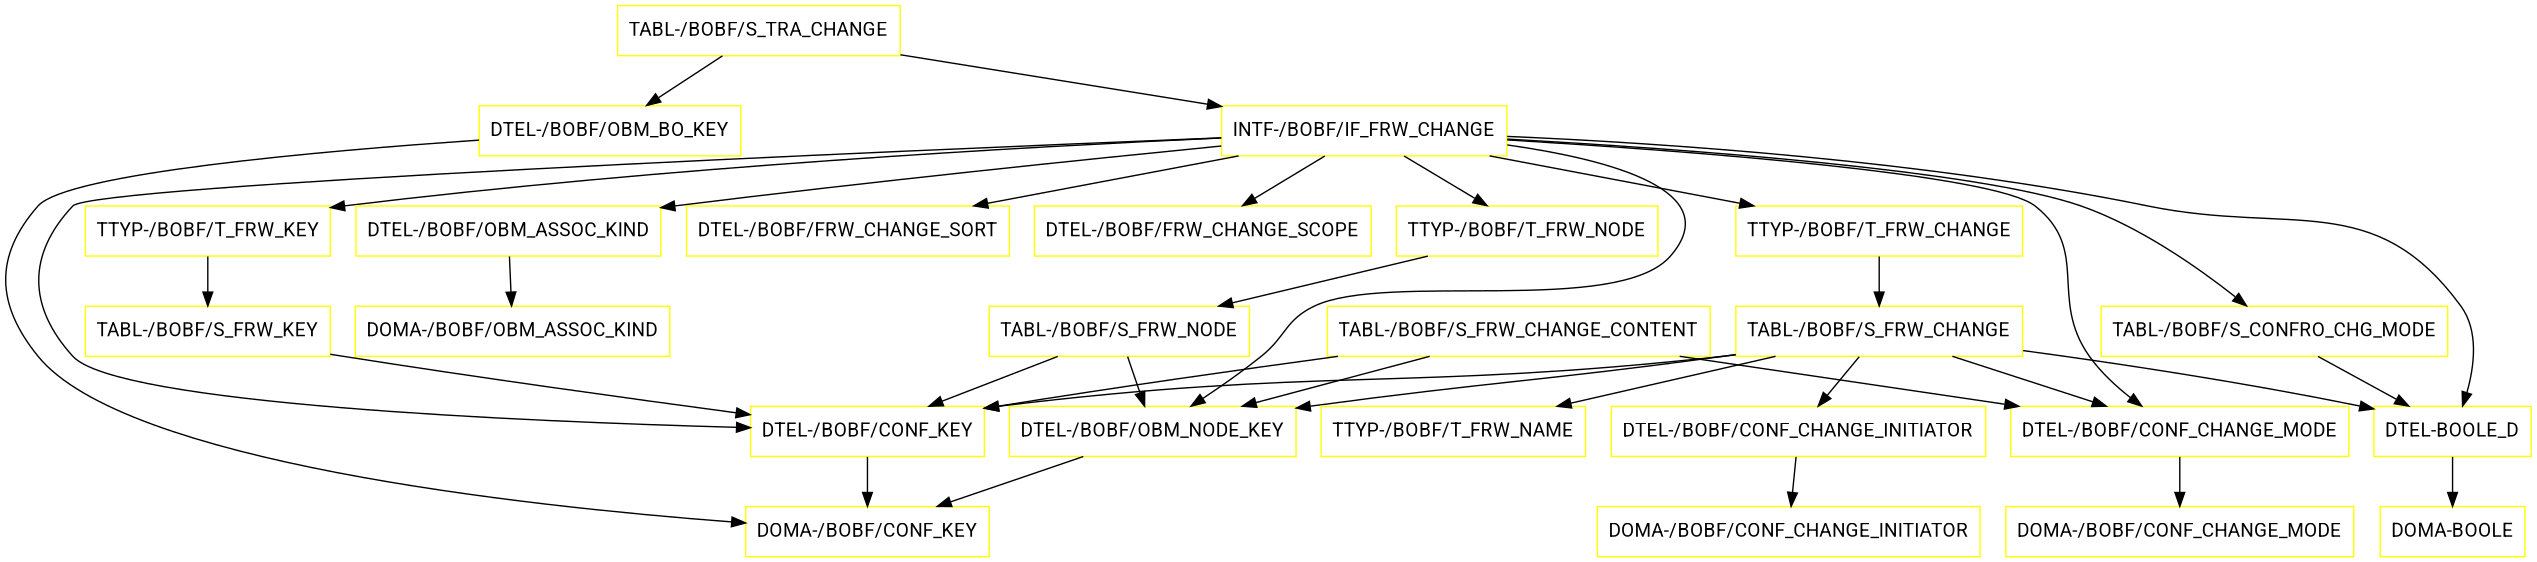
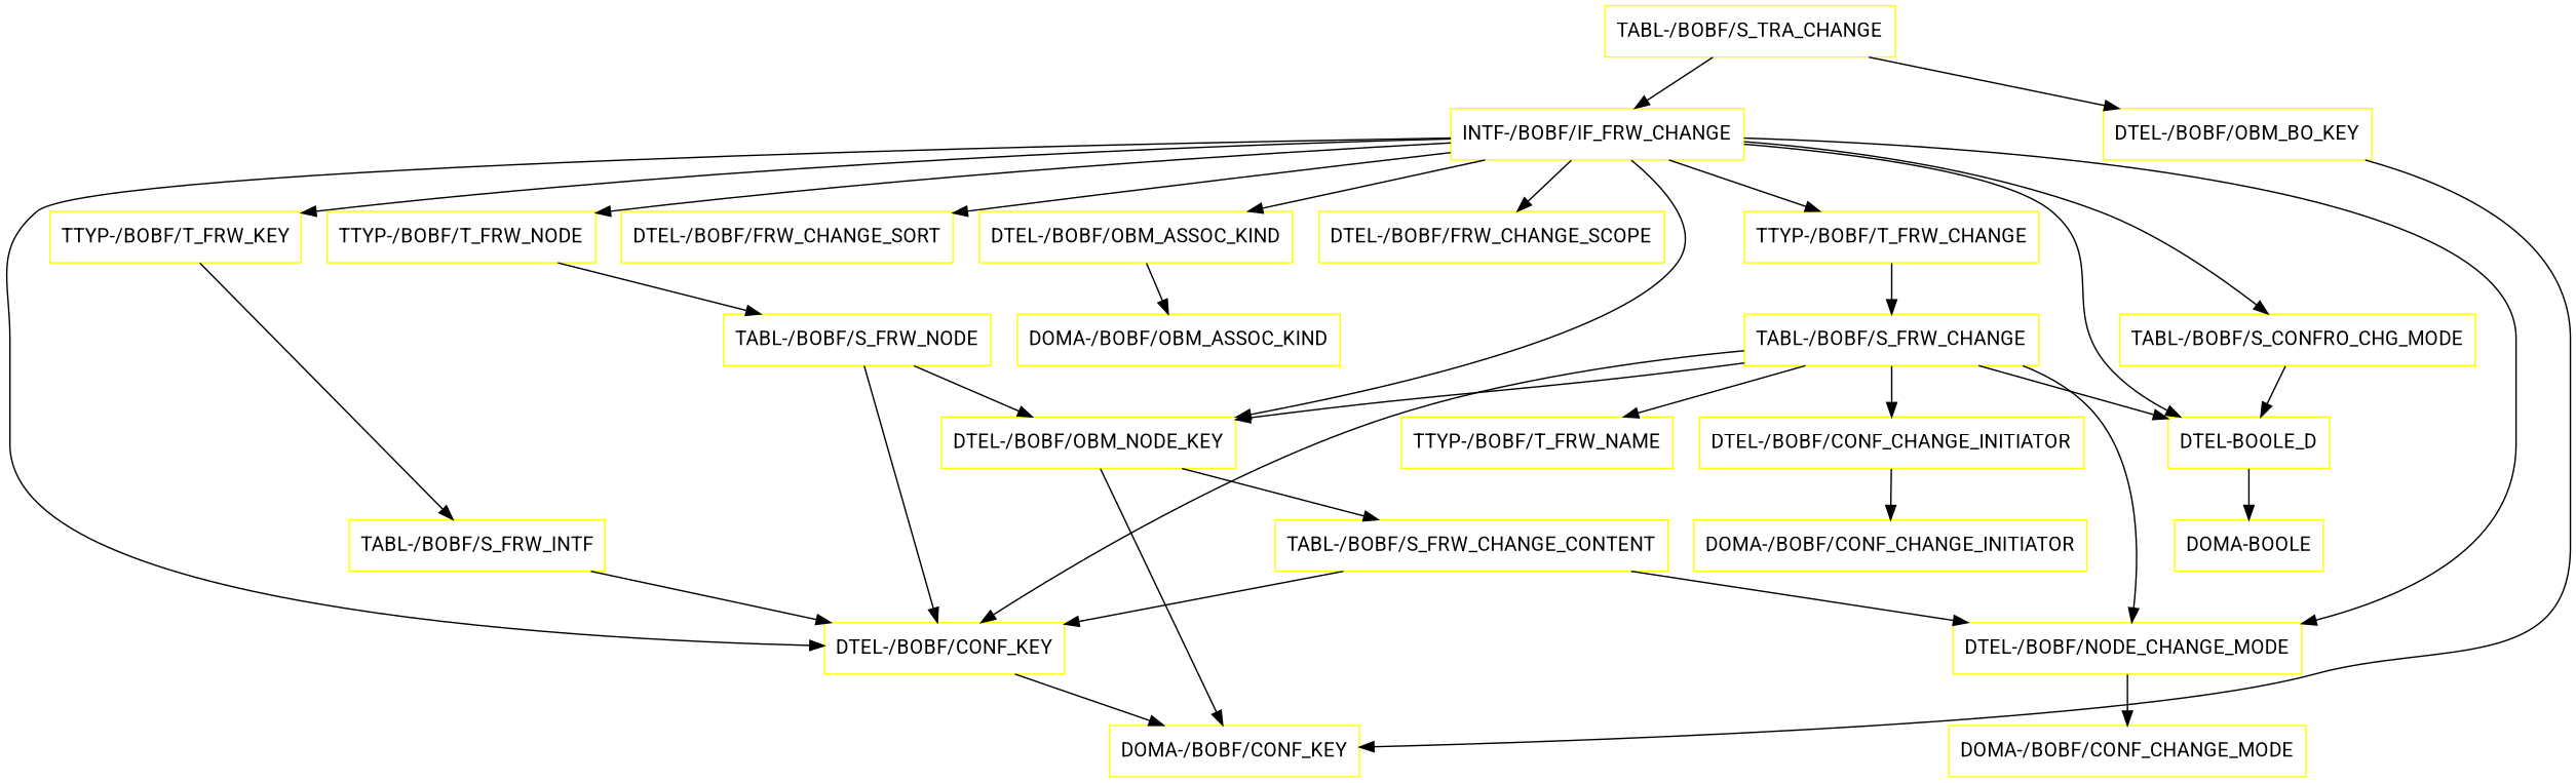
  digraph {
    fontname=Roboto
    node [color=yellow fontname=Roboto shape=box]
    edge [fontname=Roboto]
    "TABL-/BOBF/S_TRA_CHANGE"
    "INTF-/BOBF/IF_FRW_CHANGE"
    "DTEL-/BOBF/OBM_BO_KEY"
    "DTEL-/BOBF/FRW_CHANGE_SCOPE"
    "TABL-/BOBF/S_CONFRO_CHG_MODE"
    "DTEL-BOOLE_D"
    "DTEL-/BOBF/FRW_CHANGE_SORT"
    "TTYP-/BOBF/T_FRW_NODE"
    "DTEL-/BOBF/CONF_KEY"
    "DTEL-/BOBF/OBM_NODE_KEY"
    "TTYP-/BOBF/T_FRW_KEY"
-   "DTEL-/BOBF/CONF_CHANGE_MODE"
+   "DTEL-/BOBF/CONF_CHANGE_MODE" [label="DTEL-/BOBF/NODE_CHANGE_MODE"]
    "TTYP-/BOBF/T_FRW_CHANGE"
    "DTEL-/BOBF/OBM_ASSOC_KIND"
    "DOMA-/BOBF/CONF_KEY"
    "DOMA-BOOLE"
    "TABL-/BOBF/S_FRW_NODE"
-   "TABL-/BOBF/S_FRW_KEY"
+   "TABL-/BOBF/S_FRW_KEY" [label="TABL-/BOBF/S_FRW_INTF"]
    "DOMA-/BOBF/CONF_CHANGE_MODE"
    "TABL-/BOBF/S_FRW_CHANGE"
    "DOMA-/BOBF/OBM_ASSOC_KIND"
    "TABL-/BOBF/S_FRW_CHANGE_CONTENT"
    "DTEL-/BOBF/CONF_CHANGE_INITIATOR"
    "TTYP-/BOBF/T_FRW_NAME"
    "DOMA-/BOBF/CONF_CHANGE_INITIATOR"
    "TABL-/BOBF/S_TRA_CHANGE" -> "INTF-/BOBF/IF_FRW_CHANGE"
    "TABL-/BOBF/S_TRA_CHANGE" -> "DTEL-/BOBF/OBM_BO_KEY"
    "INTF-/BOBF/IF_FRW_CHANGE" -> "DTEL-/BOBF/FRW_CHANGE_SCOPE"
    "INTF-/BOBF/IF_FRW_CHANGE" -> "TABL-/BOBF/S_CONFRO_CHG_MODE"
    "INTF-/BOBF/IF_FRW_CHANGE" -> "DTEL-BOOLE_D"
    "INTF-/BOBF/IF_FRW_CHANGE" -> "DTEL-/BOBF/FRW_CHANGE_SORT"
    "INTF-/BOBF/IF_FRW_CHANGE" -> "TTYP-/BOBF/T_FRW_NODE"
    "INTF-/BOBF/IF_FRW_CHANGE" -> "DTEL-/BOBF/CONF_KEY"
    "INTF-/BOBF/IF_FRW_CHANGE" -> "DTEL-/BOBF/OBM_NODE_KEY"
    "INTF-/BOBF/IF_FRW_CHANGE" -> "TTYP-/BOBF/T_FRW_KEY"
    "INTF-/BOBF/IF_FRW_CHANGE" -> "DTEL-/BOBF/CONF_CHANGE_MODE"
    "INTF-/BOBF/IF_FRW_CHANGE" -> "TTYP-/BOBF/T_FRW_CHANGE"
    "INTF-/BOBF/IF_FRW_CHANGE" -> "DTEL-/BOBF/OBM_ASSOC_KIND"
    "DTEL-/BOBF/OBM_BO_KEY" -> "DOMA-/BOBF/CONF_KEY"
    "TABL-/BOBF/S_CONFRO_CHG_MODE" -> "DTEL-BOOLE_D"
    "DTEL-BOOLE_D" -> "DOMA-BOOLE"
    "TTYP-/BOBF/T_FRW_NODE" -> "TABL-/BOBF/S_FRW_NODE"
    "DTEL-/BOBF/CONF_KEY" -> "DOMA-/BOBF/CONF_KEY"
    "DTEL-/BOBF/OBM_NODE_KEY" -> "DOMA-/BOBF/CONF_KEY"
    "TTYP-/BOBF/T_FRW_KEY" -> "TABL-/BOBF/S_FRW_KEY"
    "DTEL-/BOBF/CONF_CHANGE_MODE" -> "DOMA-/BOBF/CONF_CHANGE_MODE"
    "TTYP-/BOBF/T_FRW_CHANGE" -> "TABL-/BOBF/S_FRW_CHANGE"
    "DTEL-/BOBF/OBM_ASSOC_KIND" -> "DOMA-/BOBF/OBM_ASSOC_KIND"
    "TABL-/BOBF/S_FRW_NODE" -> "DTEL-/BOBF/CONF_KEY"
    "TABL-/BOBF/S_FRW_NODE" -> "DTEL-/BOBF/OBM_NODE_KEY"
    "TABL-/BOBF/S_FRW_KEY" -> "DTEL-/BOBF/CONF_KEY"
    "TABL-/BOBF/S_FRW_CHANGE" -> "DTEL-BOOLE_D"
    "TABL-/BOBF/S_FRW_CHANGE" -> "DTEL-/BOBF/CONF_KEY"
    "TABL-/BOBF/S_FRW_CHANGE" -> "DTEL-/BOBF/OBM_NODE_KEY"
    "TABL-/BOBF/S_FRW_CHANGE" -> "DTEL-/BOBF/CONF_CHANGE_MODE"
    "TABL-/BOBF/S_FRW_CHANGE" -> "DTEL-/BOBF/CONF_CHANGE_INITIATOR"
    "TABL-/BOBF/S_FRW_CHANGE" -> "TTYP-/BOBF/T_FRW_NAME"
    "TABL-/BOBF/S_FRW_CHANGE_CONTENT" -> "DTEL-/BOBF/CONF_KEY"
-   "TABL-/BOBF/S_FRW_CHANGE_CONTENT" -> "DTEL-/BOBF/OBM_NODE_KEY"
+   "DTEL-/BOBF/OBM_NODE_KEY" -> "TABL-/BOBF/S_FRW_CHANGE_CONTENT"
    "TABL-/BOBF/S_FRW_CHANGE_CONTENT" -> "DTEL-/BOBF/CONF_CHANGE_MODE"
    "DTEL-/BOBF/CONF_CHANGE_INITIATOR" -> "DOMA-/BOBF/CONF_CHANGE_INITIATOR"
  }
